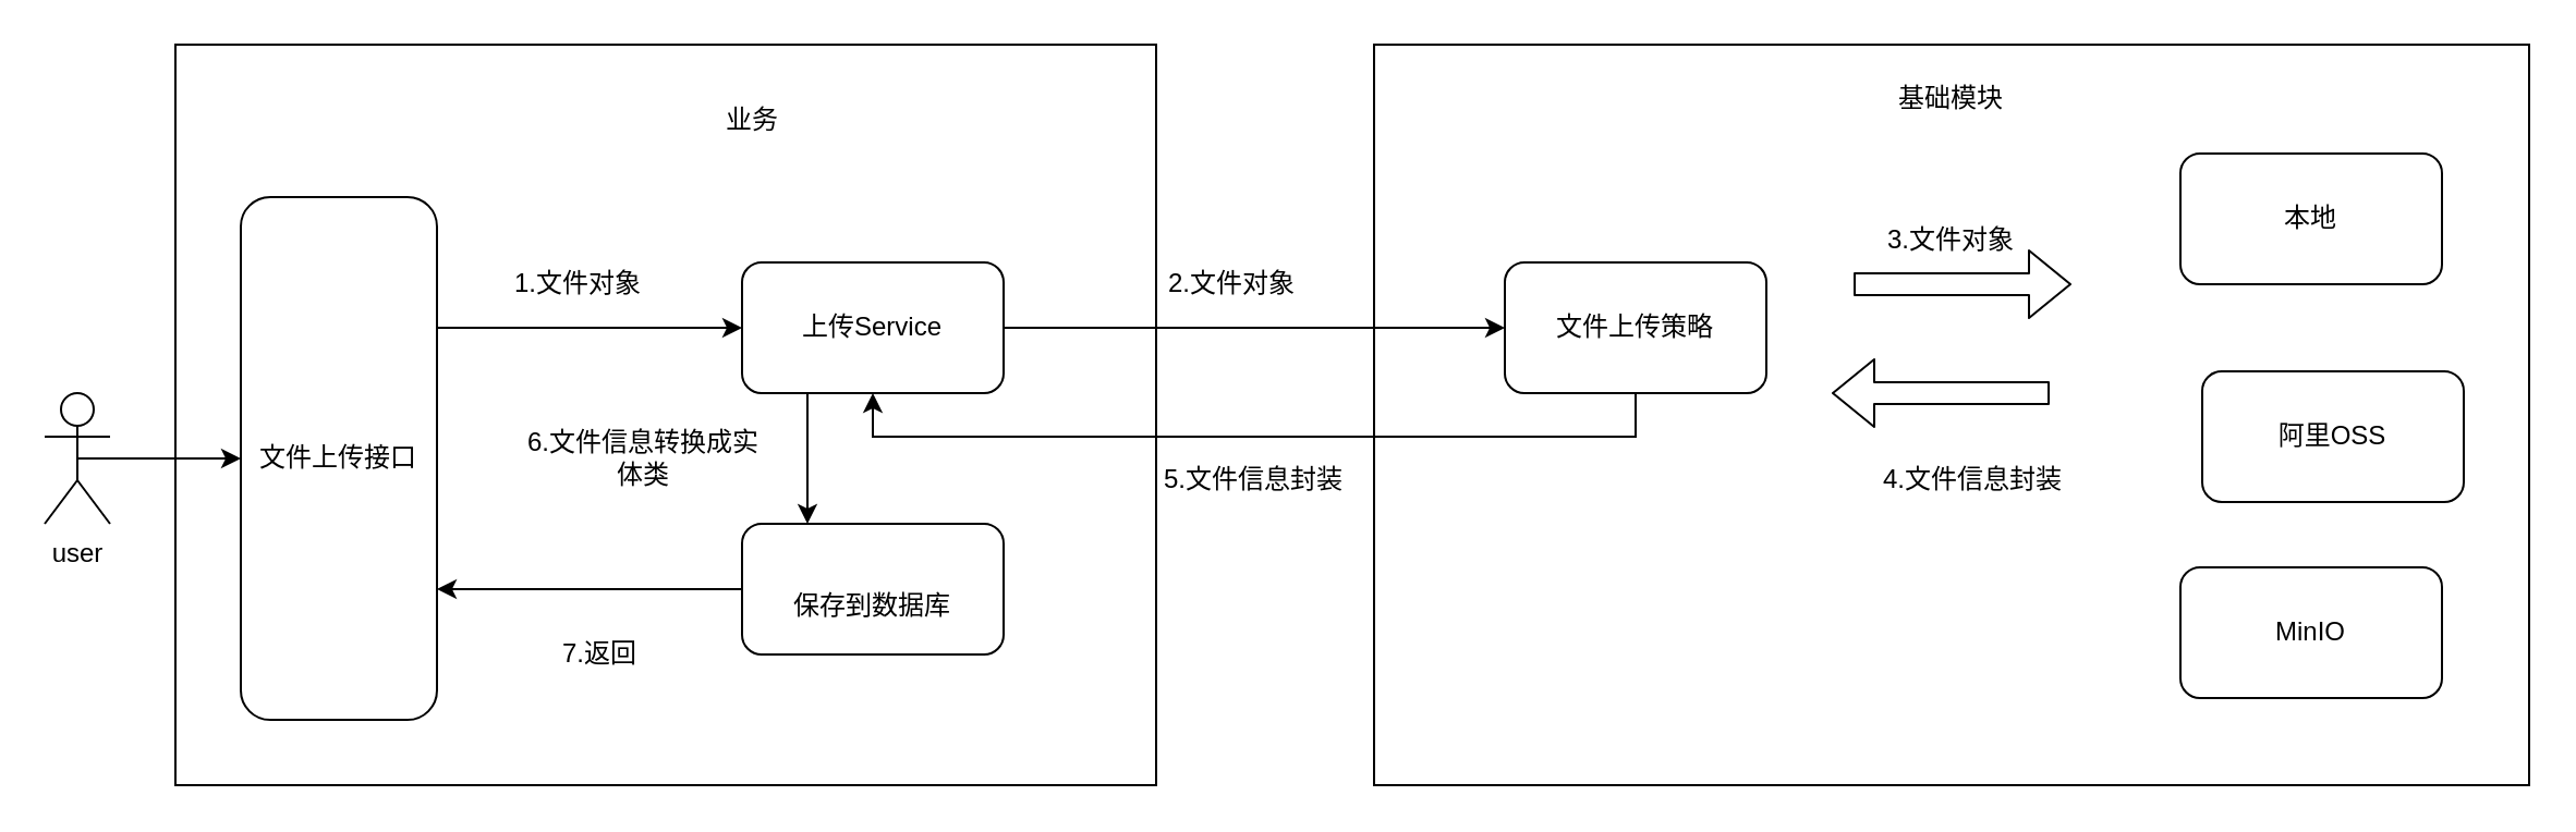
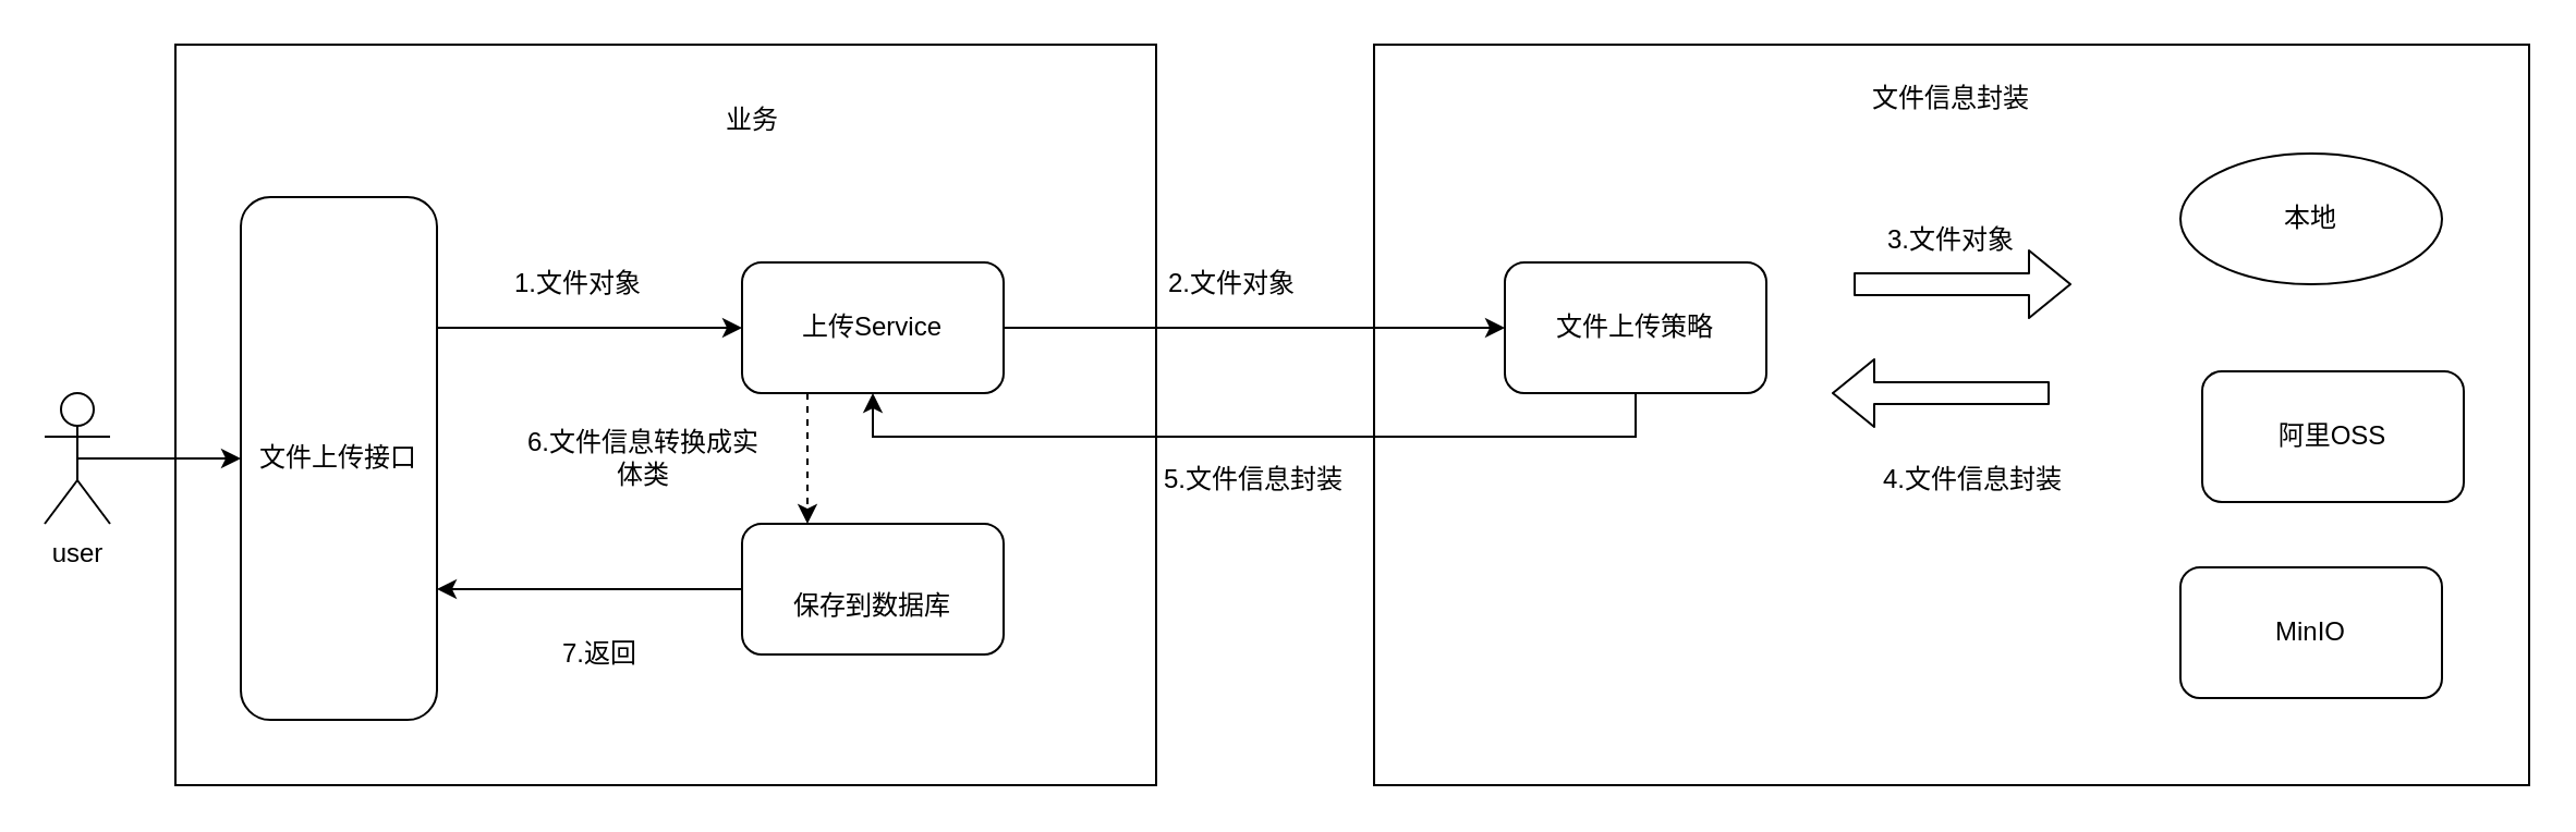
  <mxCell id="0" />
  <mxCell id="1" parent="0" />
  <mxCell id="2" value="" style="rounded=0;whiteSpace=wrap;html=1;" vertex="1" parent="1"><mxGeometry x="630" y="20" width="530" height="340" as="geometry" /></mxCell>
  <mxCell id="3" value="" style="rounded=0;whiteSpace=wrap;html=1;" vertex="1" parent="1"><mxGeometry x="80" y="20" width="450" height="340" as="geometry" /></mxCell>
  <mxCell id="4" style="edgeStyle=orthogonalEdgeStyle;rounded=0;orthogonalLoop=1;jettySize=auto;html=1;exitX=0.5;exitY=0.5;exitDx=0;exitDy=0;exitPerimeter=0;" edge="1" parent="1" source="5" target="7"><mxGeometry relative="1" as="geometry" /></mxCell>
  <mxCell id="5" value="user" style="shape=umlActor;verticalLabelPosition=bottom;verticalAlign=top;html=1;outlineConnect=0;" vertex="1" parent="1"><mxGeometry x="20" y="180" width="30" height="60" as="geometry" /></mxCell>
  <mxCell id="6" style="edgeStyle=orthogonalEdgeStyle;rounded=0;orthogonalLoop=1;jettySize=auto;html=1;exitX=1;exitY=0.25;exitDx=0;exitDy=0;" edge="1" parent="1" source="7" target="12"><mxGeometry relative="1" as="geometry" /></mxCell>
  <mxCell id="7" value="文件上传接口" style="rounded=1;whiteSpace=wrap;html=1;" vertex="1" parent="1"><mxGeometry x="110" y="90" width="90" height="240" as="geometry" /></mxCell>
  <mxCell id="8" value="业务" style="text;html=1;strokeColor=none;fillColor=none;align=center;verticalAlign=middle;whiteSpace=wrap;rounded=0;" vertex="1" parent="1"><mxGeometry x="290" y="40" width="110" height="30" as="geometry" /></mxCell>
- <mxCell id="9" value="基础模块" style="text;html=1;strokeColor=none;fillColor=none;align=center;verticalAlign=middle;whiteSpace=wrap;rounded=0;" vertex="1" parent="1"><mxGeometry x="840" y="30" width="110" height="30" as="geometry" /></mxCell>
+ <mxCell id="9" value="文件信息封装" style="text;html=1;strokeColor=none;fillColor=none;align=center;verticalAlign=middle;whiteSpace=wrap;rounded=0;" vertex="1" parent="1"><mxGeometry x="840" y="30" width="110" height="30" as="geometry" /></mxCell>
  <mxCell id="10" style="edgeStyle=orthogonalEdgeStyle;rounded=0;orthogonalLoop=1;jettySize=auto;html=1;exitX=1;exitY=0.5;exitDx=0;exitDy=0;" edge="1" parent="1" source="12" target="14"><mxGeometry relative="1" as="geometry" /></mxCell>
- <mxCell id="11" style="edgeStyle=orthogonalEdgeStyle;rounded=0;orthogonalLoop=1;jettySize=auto;html=1;exitX=0.25;exitY=1;exitDx=0;exitDy=0;entryX=0.25;entryY=0;entryDx=0;entryDy=0;" edge="1" parent="1" source="12" target="26"><mxGeometry relative="1" as="geometry" /></mxCell>
+ <mxCell id="11" style="edgeStyle=orthogonalEdgeStyle;rounded=0;orthogonalLoop=1;jettySize=auto;html=1;exitX=0.25;exitY=1;exitDx=0;exitDy=0;entryX=0.25;entryY=0;entryDx=0;entryDy=0;dashed=1;" edge="1" parent="1" source="12" target="26"><mxGeometry relative="1" as="geometry" /></mxCell>
  <mxCell id="12" value="上传Service" style="rounded=1;whiteSpace=wrap;html=1;" vertex="1" parent="1"><mxGeometry x="340" y="120" width="120" height="60" as="geometry" /></mxCell>
  <mxCell id="13" style="edgeStyle=orthogonalEdgeStyle;rounded=0;orthogonalLoop=1;jettySize=auto;html=1;exitX=0.5;exitY=1;exitDx=0;exitDy=0;entryX=0.5;entryY=1;entryDx=0;entryDy=0;fillColor=#00CC00;" edge="1" parent="1" source="14" target="12"><mxGeometry relative="1" as="geometry" /></mxCell>
  <mxCell id="14" value="文件上传策略" style="rounded=1;whiteSpace=wrap;html=1;" vertex="1" parent="1"><mxGeometry x="690" y="120" width="120" height="60" as="geometry" /></mxCell>
- <mxCell id="15" value="本地" style="rounded=1;whiteSpace=wrap;html=1;" vertex="1" parent="1"><mxGeometry x="1000" y="70" width="120" height="60" as="geometry" /></mxCell>
+ <mxCell id="15" value="本地" style="ellipse;whiteSpace=wrap;html=1;" vertex="1" parent="1"><mxGeometry x="1000" y="70" width="120" height="60" as="geometry" /></mxCell>
  <mxCell id="16" value="阿里OSS" style="rounded=1;whiteSpace=wrap;html=1;" vertex="1" parent="1"><mxGeometry x="1010" y="170" width="120" height="60" as="geometry" /></mxCell>
  <mxCell id="17" value="MinIO" style="rounded=1;whiteSpace=wrap;html=1;" vertex="1" parent="1"><mxGeometry x="1000" y="260" width="120" height="60" as="geometry" /></mxCell>
  <mxCell id="18" value="1.文件对象" style="text;html=1;strokeColor=none;fillColor=none;align=center;verticalAlign=middle;whiteSpace=wrap;rounded=0;" vertex="1" parent="1"><mxGeometry x="230" y="120" width="70" height="20" as="geometry" /></mxCell>
  <mxCell id="19" value="2.文件对象" style="text;html=1;strokeColor=none;fillColor=none;align=center;verticalAlign=middle;whiteSpace=wrap;rounded=0;" vertex="1" parent="1"><mxGeometry x="530" y="120" width="70" height="20" as="geometry" /></mxCell>
  <mxCell id="20" value="3.文件对象" style="text;html=1;strokeColor=none;fillColor=none;align=center;verticalAlign=middle;whiteSpace=wrap;rounded=0;" vertex="1" parent="1"><mxGeometry x="860" y="100" width="70" height="20" as="geometry" /></mxCell>
  <mxCell id="21" value="4.文件信息封装" style="text;html=1;strokeColor=none;fillColor=none;align=center;verticalAlign=middle;whiteSpace=wrap;rounded=0;" vertex="1" parent="1"><mxGeometry x="850" y="210" width="110" height="20" as="geometry" /></mxCell>
  <mxCell id="22" value="" style="shape=flexArrow;endArrow=classic;html=1;" edge="1" parent="1"><mxGeometry width="50" height="50" relative="1" as="geometry"><mxPoint x="850" y="130" as="sourcePoint" /><mxPoint x="950" y="130" as="targetPoint" /></mxGeometry></mxCell>
  <mxCell id="23" value="" style="shape=flexArrow;endArrow=classic;html=1;" edge="1" parent="1"><mxGeometry width="50" height="50" relative="1" as="geometry"><mxPoint x="940" y="180" as="sourcePoint" /><mxPoint x="840" y="180" as="targetPoint" /></mxGeometry></mxCell>
  <mxCell id="24" value="5.文件信息封装" style="text;html=1;strokeColor=none;fillColor=none;align=center;verticalAlign=middle;whiteSpace=wrap;rounded=0;" vertex="1" parent="1"><mxGeometry x="520" y="210" width="110" height="20" as="geometry" /></mxCell>
  <mxCell id="25" style="edgeStyle=orthogonalEdgeStyle;rounded=0;orthogonalLoop=1;jettySize=auto;html=1;exitX=0;exitY=0.5;exitDx=0;exitDy=0;entryX=1;entryY=0.75;entryDx=0;entryDy=0;fillColor=#00CC00;" edge="1" parent="1" source="26" target="7"><mxGeometry relative="1" as="geometry" /></mxCell>
  <mxCell id="26" value="&lt;br&gt;保存到数据库" style="rounded=1;whiteSpace=wrap;html=1;" vertex="1" parent="1"><mxGeometry x="340" y="240" width="120" height="60" as="geometry" /></mxCell>
  <mxCell id="27" value="6.文件信息转换成实体类" style="text;html=1;strokeColor=none;fillColor=none;align=center;verticalAlign=middle;whiteSpace=wrap;rounded=0;" vertex="1" parent="1"><mxGeometry x="240" y="200" width="110" height="20" as="geometry" /></mxCell>
  <mxCell id="28" value="7.返回" style="text;html=1;strokeColor=none;fillColor=none;align=center;verticalAlign=middle;whiteSpace=wrap;rounded=0;" vertex="1" parent="1"><mxGeometry x="220" y="290" width="110" height="20" as="geometry" /></mxCell>
